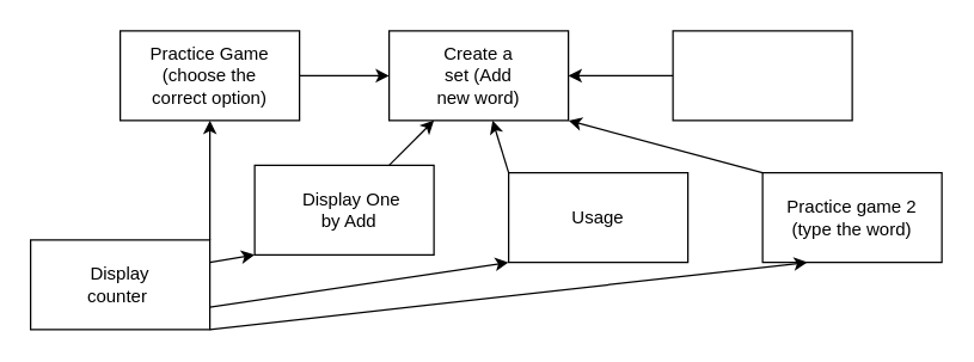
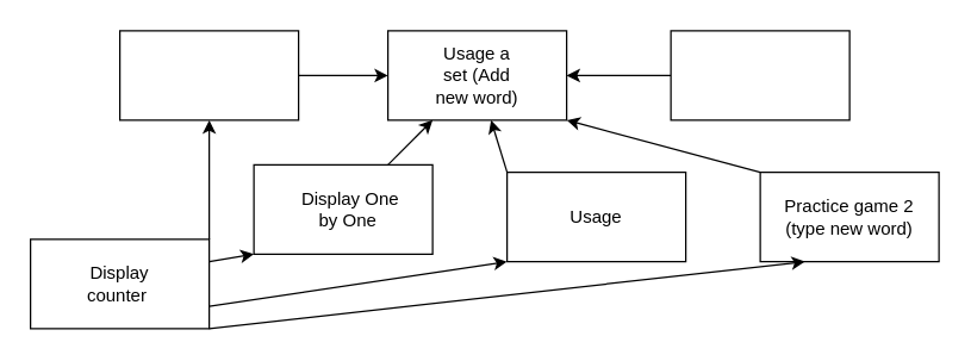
  <mxCell id="0" />
  <mxCell id="1" parent="0" />
  <mxCell id="2" style="edgeStyle=none;html=1;exitX=0;exitY=0.5;exitDx=0;exitDy=0;entryX=0;entryY=0.5;entryDx=0;entryDy=0;" edge="1" parent="1" source="4" target="4"><mxGeometry relative="1" as="geometry" /></mxCell>
  <mxCell id="3" style="edgeStyle=none;html=1;exitX=1;exitY=0.5;exitDx=0;exitDy=0;" edge="1" parent="1" source="4"><mxGeometry relative="1" as="geometry"><mxPoint x="380" y="50" as="targetPoint" /></mxGeometry></mxCell>
  <mxCell id="4" value="" style="whiteSpace=wrap;html=1;" vertex="1" parent="1"><mxGeometry x="260" y="20" width="120" height="60" as="geometry" /></mxCell>
- <mxCell id="5" value="Create a set (Add new word)" style="text;strokeColor=none;align=center;fillColor=none;html=1;verticalAlign=middle;whiteSpace=wrap;rounded=0;" vertex="1" parent="1"><mxGeometry x="290" y="35" width="60" height="30" as="geometry" /></mxCell>
+ <mxCell id="5" value="Usage a set (Add new word)" style="text;strokeColor=none;align=center;fillColor=none;html=1;verticalAlign=middle;whiteSpace=wrap;rounded=0;" vertex="1" parent="1"><mxGeometry x="290" y="35" width="60" height="30" as="geometry" /></mxCell>
  <mxCell id="6" style="edgeStyle=none;html=1;exitX=0;exitY=0;exitDx=0;exitDy=0;" edge="1" parent="1" source="7" target="4"><mxGeometry relative="1" as="geometry" /></mxCell>
  <mxCell id="7" value="" style="whiteSpace=wrap;html=1;" vertex="1" parent="1"><mxGeometry x="340" y="115" width="120" height="60" as="geometry" /></mxCell>
  <mxCell id="8" value="Usage" style="text;strokeColor=none;align=center;fillColor=none;html=1;verticalAlign=middle;whiteSpace=wrap;rounded=0;" vertex="1" parent="1"><mxGeometry x="370" y="130" width="60" height="30" as="geometry" /></mxCell>
  <mxCell id="9" style="edgeStyle=none;html=1;exitX=0.75;exitY=0;exitDx=0;exitDy=0;entryX=0.25;entryY=1;entryDx=0;entryDy=0;" edge="1" parent="1" source="10" target="4"><mxGeometry relative="1" as="geometry" /></mxCell>
  <mxCell id="10" value="" style="whiteSpace=wrap;html=1;" vertex="1" parent="1"><mxGeometry x="170" y="110" width="120" height="60" as="geometry" /></mxCell>
- <mxCell id="11" value="Display One by Add&amp;nbsp;" style="text;strokeColor=none;align=center;fillColor=none;html=1;verticalAlign=middle;whiteSpace=wrap;rounded=0;" vertex="1" parent="1"><mxGeometry x="200" y="125" width="70" height="30" as="geometry" /></mxCell>
+ <mxCell id="11" value="Display One by One&amp;nbsp;" style="text;strokeColor=none;align=center;fillColor=none;html=1;verticalAlign=middle;whiteSpace=wrap;rounded=0;" vertex="1" parent="1"><mxGeometry x="200" y="125" width="70" height="30" as="geometry" /></mxCell>
  <mxCell id="12" style="edgeStyle=none;html=1;exitX=1;exitY=0.5;exitDx=0;exitDy=0;entryX=0;entryY=0.5;entryDx=0;entryDy=0;" edge="1" parent="1" source="13" target="4"><mxGeometry relative="1" as="geometry" /></mxCell>
  <mxCell id="13" value="" style="whiteSpace=wrap;html=1;" vertex="1" parent="1"><mxGeometry x="80" y="20" width="120" height="60" as="geometry" /></mxCell>
- <mxCell id="14" value="Practice Game (choose the correct option)" style="text;strokeColor=none;align=center;fillColor=none;html=1;verticalAlign=middle;whiteSpace=wrap;rounded=0;" vertex="1" parent="1"><mxGeometry x="95" y="35" width="90" height="30" as="geometry" /></mxCell>
  <mxCell id="15" style="edgeStyle=none;html=1;exitX=0;exitY=0.5;exitDx=0;exitDy=0;entryX=1;entryY=0.5;entryDx=0;entryDy=0;" edge="1" parent="1" source="16" target="4"><mxGeometry relative="1" as="geometry" /></mxCell>
  <mxCell id="16" value="" style="whiteSpace=wrap;html=1;" vertex="1" parent="1"><mxGeometry x="450" y="20" width="120" height="60" as="geometry" /></mxCell>
  <mxCell id="17" style="edgeStyle=none;html=1;exitX=0;exitY=0;exitDx=0;exitDy=0;entryX=1;entryY=1;entryDx=0;entryDy=0;" edge="1" parent="1" source="18" target="4"><mxGeometry relative="1" as="geometry" /></mxCell>
  <mxCell id="18" value="" style="whiteSpace=wrap;html=1;" vertex="1" parent="1"><mxGeometry x="510" y="115" width="120" height="60" as="geometry" /></mxCell>
- <mxCell id="19" value="Practice game 2 (type the word)" style="text;strokeColor=none;align=center;fillColor=none;html=1;verticalAlign=middle;whiteSpace=wrap;rounded=0;" vertex="1" parent="1"><mxGeometry x="520" y="130" width="100" height="30" as="geometry" /></mxCell>
+ <mxCell id="19" value="Practice game 2 (type new word)" style="text;strokeColor=none;align=center;fillColor=none;html=1;verticalAlign=middle;whiteSpace=wrap;rounded=0;" vertex="1" parent="1"><mxGeometry x="520" y="130" width="100" height="30" as="geometry" /></mxCell>
  <mxCell id="20" style="edgeStyle=none;html=1;exitX=1;exitY=0;exitDx=0;exitDy=0;entryX=0.5;entryY=1;entryDx=0;entryDy=0;" edge="1" parent="1" source="24" target="13"><mxGeometry relative="1" as="geometry" /></mxCell>
  <mxCell id="21" style="edgeStyle=none;html=1;exitX=1;exitY=0.75;exitDx=0;exitDy=0;entryX=0;entryY=1;entryDx=0;entryDy=0;" edge="1" parent="1" source="24" target="7"><mxGeometry relative="1" as="geometry" /></mxCell>
  <mxCell id="22" style="edgeStyle=none;html=1;exitX=1;exitY=1;exitDx=0;exitDy=0;entryX=0.25;entryY=1;entryDx=0;entryDy=0;" edge="1" parent="1" source="24" target="18"><mxGeometry relative="1" as="geometry" /></mxCell>
  <mxCell id="23" style="edgeStyle=none;html=1;exitX=1;exitY=0.25;exitDx=0;exitDy=0;entryX=0;entryY=1;entryDx=0;entryDy=0;" edge="1" parent="1" source="24" target="10"><mxGeometry relative="1" as="geometry" /></mxCell>
  <mxCell id="24" value="" style="whiteSpace=wrap;html=1;" vertex="1" parent="1"><mxGeometry x="20" y="160" width="120" height="60" as="geometry" /></mxCell>
  <mxCell id="25" value="Display counter&amp;nbsp;" style="text;strokeColor=none;align=center;fillColor=none;html=1;verticalAlign=middle;whiteSpace=wrap;rounded=0;" vertex="1" parent="1"><mxGeometry x="50" y="175" width="60" height="30" as="geometry" /></mxCell>
